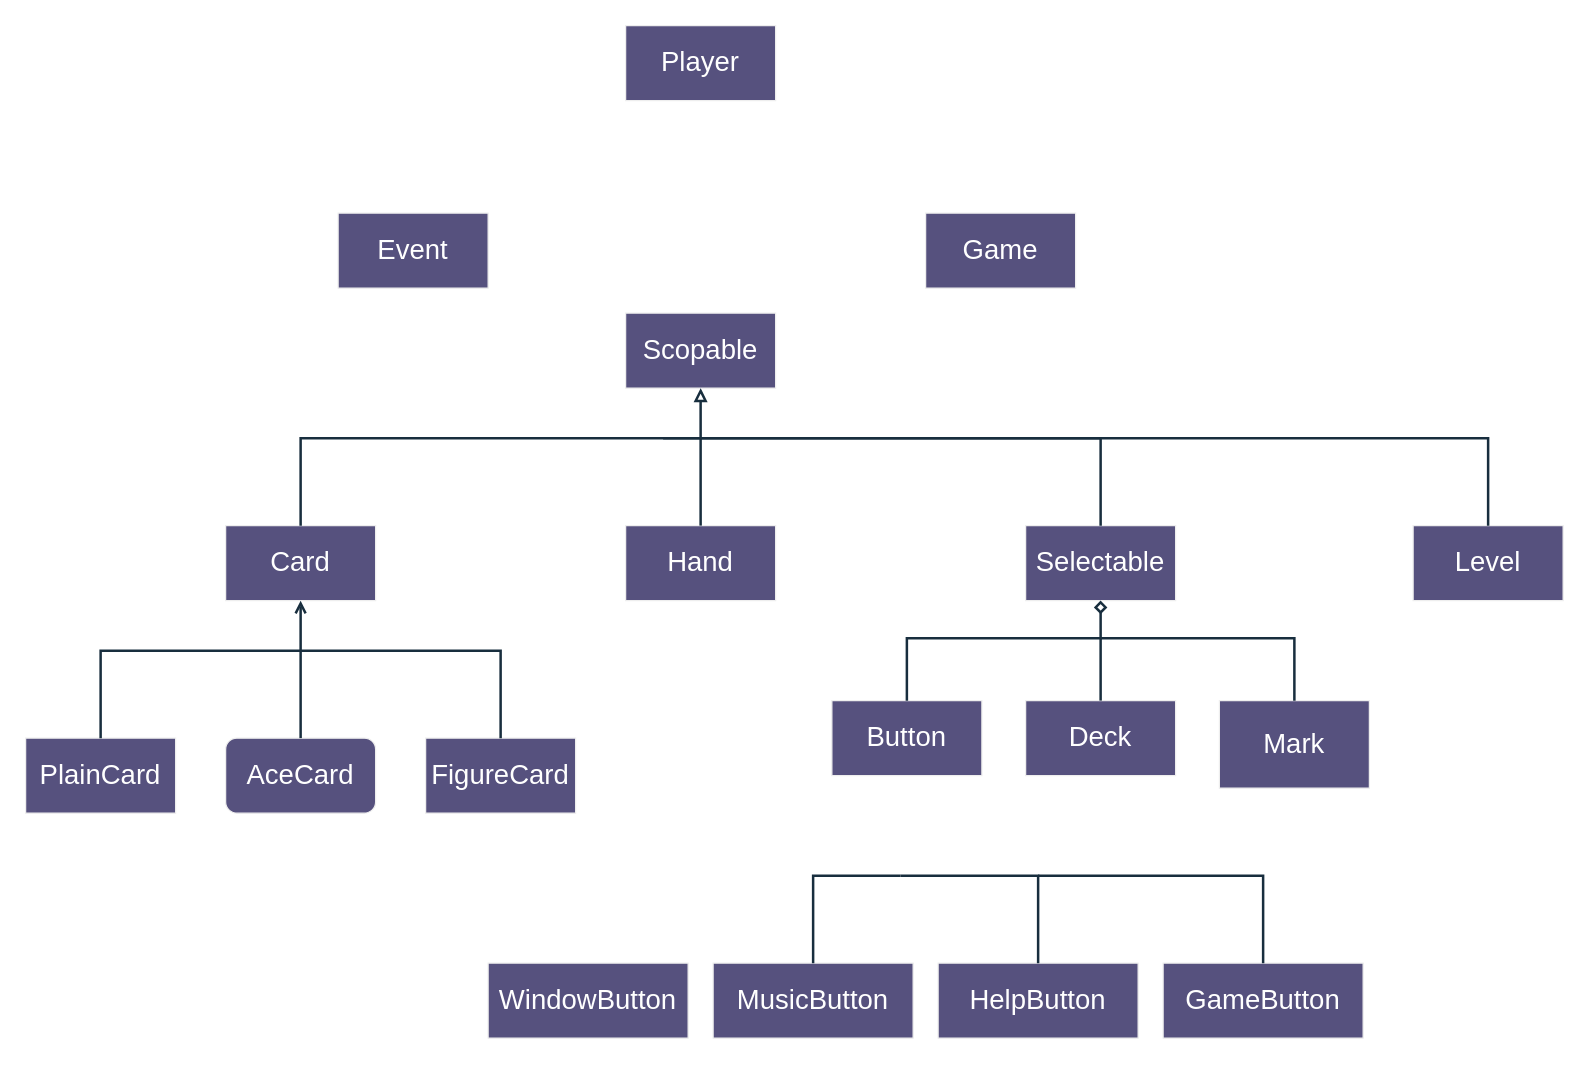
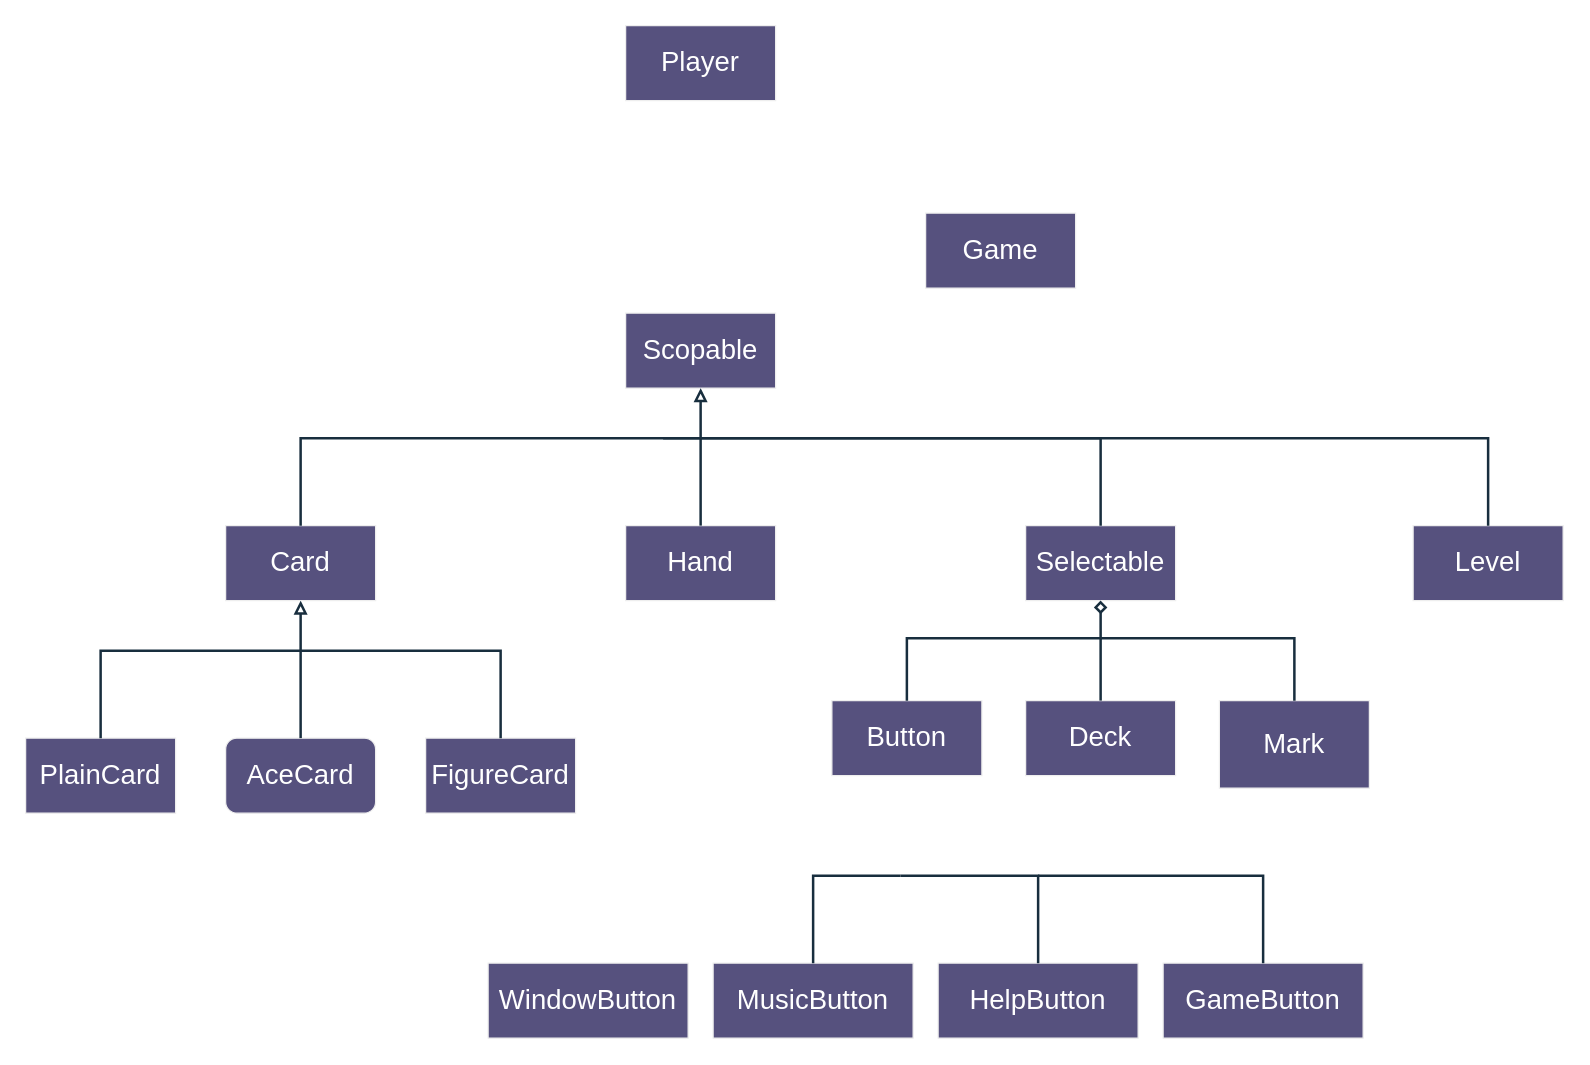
  <mxCell id="0" />
  <mxCell id="1" parent="0" />
  <mxCell id="2" value="&lt;font style=&quot;font-size: 22px;&quot;&gt;Level&lt;/font&gt;" style="rounded=0;whiteSpace=wrap;html=1;labelBackgroundColor=none;fillColor=#56517E;strokeColor=#EEEEEE;fontColor=#FFFFFF;" vertex="1" parent="1"><mxGeometry x="1130" y="420" width="120" height="60" as="geometry" /></mxCell>
  <mxCell id="3" value="&lt;font style=&quot;font-size: 22px;&quot;&gt;Selectable&lt;/font&gt;" style="rounded=0;whiteSpace=wrap;html=1;labelBackgroundColor=none;fillColor=#56517E;strokeColor=#EEEEEE;fontColor=#FFFFFF;" vertex="1" parent="1"><mxGeometry x="820" y="420" width="120" height="60" as="geometry" /></mxCell>
  <mxCell id="4" value="&lt;font style=&quot;font-size: 22px;&quot;&gt;Hand&lt;/font&gt;" style="rounded=0;whiteSpace=wrap;html=1;labelBackgroundColor=none;fillColor=#56517E;strokeColor=#EEEEEE;fontColor=#FFFFFF;" vertex="1" parent="1"><mxGeometry x="500" y="420" width="120" height="60" as="geometry" /></mxCell>
  <mxCell id="5" value="&lt;font style=&quot;font-size: 22px;&quot;&gt;Scopable&lt;/font&gt;" style="rounded=0;whiteSpace=wrap;html=1;labelBackgroundColor=none;fillColor=#56517E;strokeColor=#EEEEEE;fontColor=#FFFFFF;" vertex="1" parent="1"><mxGeometry x="500" y="250" width="120" height="60" as="geometry" /></mxCell>
  <mxCell id="6" value="&lt;font style=&quot;font-size: 22px;&quot;&gt;PlainCard&lt;/font&gt;" style="rounded=0;whiteSpace=wrap;html=1;labelBackgroundColor=none;fillColor=#56517E;strokeColor=#EEEEEE;fontColor=#FFFFFF;" vertex="1" parent="1"><mxGeometry x="20" y="590" width="120" height="60" as="geometry" /></mxCell>
  <mxCell id="7" value="&lt;span style=&quot;font-size: 22px;&quot;&gt;AceCard&lt;/span&gt;" style="whiteSpace=wrap;html=1;labelBackgroundColor=none;fillColor=#56517E;strokeColor=#EEEEEE;fontColor=#FFFFFF;rounded=1;" vertex="1" parent="1"><mxGeometry x="180" y="590" width="120" height="60" as="geometry" /></mxCell>
  <mxCell id="8" value="&lt;font style=&quot;font-size: 22px;&quot;&gt;FigureCard&lt;/font&gt;" style="rounded=0;whiteSpace=wrap;html=1;labelBackgroundColor=none;fillColor=#56517E;strokeColor=#EEEEEE;fontColor=#FFFFFF;" vertex="1" parent="1"><mxGeometry x="340" y="590" width="120" height="60" as="geometry" /></mxCell>
  <mxCell id="9" value="&lt;font style=&quot;font-size: 22px;&quot;&gt;Card&lt;/font&gt;" style="rounded=0;whiteSpace=wrap;html=1;labelBackgroundColor=none;fillColor=#56517E;strokeColor=#EEEEEE;fontColor=#FFFFFF;" vertex="1" parent="1"><mxGeometry x="180" y="420" width="120" height="60" as="geometry" /></mxCell>
  <mxCell id="10" value="&lt;font style=&quot;font-size: 22px;&quot;&gt;Game&lt;/font&gt;" style="rounded=0;whiteSpace=wrap;html=1;labelBackgroundColor=none;fillColor=#56517E;strokeColor=#EEEEEE;fontColor=#FFFFFF;" vertex="1" parent="1"><mxGeometry x="740" y="170" width="120" height="60" as="geometry" /></mxCell>
  <mxCell id="11" value="&lt;font style=&quot;font-size: 22px;&quot;&gt;WindowButton&lt;/font&gt;" style="rounded=0;whiteSpace=wrap;html=1;labelBackgroundColor=none;fillColor=#56517E;strokeColor=#EEEEEE;fontColor=#FFFFFF;" vertex="1" parent="1"><mxGeometry x="390" y="770" width="160" height="60" as="geometry" /></mxCell>
  <mxCell id="12" value="&lt;font style=&quot;font-size: 22px;&quot;&gt;Mark&lt;/font&gt;" style="rounded=0;whiteSpace=wrap;html=1;labelBackgroundColor=none;fillColor=#56517E;strokeColor=#EEEEEE;fontColor=#FFFFFF;" vertex="1" parent="1"><mxGeometry x="975" y="560" width="120" height="70" as="geometry" /></mxCell>
  <mxCell id="13" value="&lt;font style=&quot;font-size: 22px;&quot;&gt;Deck&lt;/font&gt;" style="rounded=0;whiteSpace=wrap;html=1;labelBackgroundColor=none;fillColor=#56517E;strokeColor=#EEEEEE;fontColor=#FFFFFF;" vertex="1" parent="1"><mxGeometry x="820" y="560" width="120" height="60" as="geometry" /></mxCell>
  <mxCell id="14" value="&lt;font style=&quot;font-size: 22px;&quot;&gt;Button&lt;/font&gt;" style="rounded=0;whiteSpace=wrap;html=1;labelBackgroundColor=none;fillColor=#56517E;strokeColor=#EEEEEE;fontColor=#FFFFFF;" vertex="1" parent="1"><mxGeometry x="665" y="560" width="120" height="60" as="geometry" /></mxCell>
  <mxCell id="15" value="&lt;font style=&quot;font-size: 22px;&quot;&gt;MusicButton&lt;/font&gt;" style="rounded=0;whiteSpace=wrap;html=1;labelBackgroundColor=none;fillColor=#56517E;strokeColor=#EEEEEE;fontColor=#FFFFFF;" vertex="1" parent="1"><mxGeometry x="570" y="770" width="160" height="60" as="geometry" /></mxCell>
  <mxCell id="16" value="&lt;font style=&quot;font-size: 22px;&quot;&gt;HelpButton&lt;/font&gt;" style="rounded=0;whiteSpace=wrap;html=1;labelBackgroundColor=none;fillColor=#56517E;strokeColor=#EEEEEE;fontColor=#FFFFFF;" vertex="1" parent="1"><mxGeometry x="750" y="770" width="160" height="60" as="geometry" /></mxCell>
  <mxCell id="17" value="&lt;font style=&quot;font-size: 22px;&quot;&gt;GameButton&lt;/font&gt;" style="rounded=0;whiteSpace=wrap;html=1;labelBackgroundColor=none;fillColor=#56517E;strokeColor=#EEEEEE;fontColor=#FFFFFF;" vertex="1" parent="1"><mxGeometry x="930" y="770" width="160" height="60" as="geometry" /></mxCell>
  <mxCell id="18" value="&lt;font style=&quot;font-size: 22px;&quot;&gt;Player&lt;/font&gt;" style="rounded=0;whiteSpace=wrap;html=1;labelBackgroundColor=none;fillColor=#56517E;strokeColor=#EEEEEE;fontColor=#FFFFFF;" vertex="1" parent="1"><mxGeometry x="500" y="20" width="120" height="60" as="geometry" /></mxCell>
- <mxCell id="19" value="&lt;font style=&quot;font-size: 22px;&quot;&gt;Event&lt;/font&gt;" style="rounded=0;whiteSpace=wrap;html=1;labelBackgroundColor=none;fillColor=#56517E;strokeColor=#EEEEEE;fontColor=#FFFFFF;" vertex="1" parent="1"><mxGeometry x="270" y="170" width="120" height="60" as="geometry" /></mxCell>
  <mxCell id="20" value="" style="endArrow=block;html=1;rounded=0;entryX=0.5;entryY=1;entryDx=0;entryDy=0;exitX=0.5;exitY=0;exitDx=0;exitDy=0;endFill=0;strokeWidth=2;labelBackgroundColor=none;strokeColor=#182E3E;fontColor=default;" edge="1" parent="1" source="9" target="5"><mxGeometry width="50" height="50" relative="1" as="geometry"><mxPoint x="840" y="560" as="sourcePoint" /><mxPoint x="890" y="510" as="targetPoint" /><Array as="points"><mxPoint x="240" y="350" /><mxPoint x="560" y="350" /></Array></mxGeometry></mxCell>
  <mxCell id="21" value="" style="endArrow=none;html=1;rounded=0;entryX=0.5;entryY=0;entryDx=0;entryDy=0;strokeWidth=2;labelBackgroundColor=none;strokeColor=#182E3E;fontColor=default;" edge="1" parent="1" target="4"><mxGeometry width="50" height="50" relative="1" as="geometry"><mxPoint x="560" y="350" as="sourcePoint" /><mxPoint x="700" y="430" as="targetPoint" /></mxGeometry></mxCell>
  <mxCell id="22" value="" style="endArrow=none;html=1;rounded=0;entryX=0.5;entryY=0;entryDx=0;entryDy=0;strokeWidth=2;labelBackgroundColor=none;strokeColor=#182E3E;fontColor=default;" edge="1" parent="1" target="2"><mxGeometry width="50" height="50" relative="1" as="geometry"><mxPoint x="560" y="350" as="sourcePoint" /><mxPoint x="570" y="430" as="targetPoint" /><Array as="points"><mxPoint x="1190" y="350" /></Array></mxGeometry></mxCell>
- <mxCell id="23" value="" style="endArrow=open;html=1;rounded=0;entryX=0.5;entryY=1;entryDx=0;entryDy=0;exitX=0.5;exitY=0;exitDx=0;exitDy=0;endFill=0;strokeWidth=2;labelBackgroundColor=none;strokeColor=#182E3E;fontColor=default;" edge="1" parent="1" source="6" target="9"><mxGeometry width="50" height="50" relative="1" as="geometry"><mxPoint x="-130" y="590" as="sourcePoint" /><mxPoint x="230" y="480" as="targetPoint" /><Array as="points"><mxPoint x="80" y="520" /><mxPoint x="240" y="520" /></Array></mxGeometry></mxCell>
+ <mxCell id="23" value="" style="endArrow=block;html=1;rounded=0;entryX=0.5;entryY=1;entryDx=0;entryDy=0;exitX=0.5;exitY=0;exitDx=0;exitDy=0;endFill=0;strokeWidth=2;labelBackgroundColor=none;strokeColor=#182E3E;fontColor=default;" edge="1" parent="1" source="6" target="9"><mxGeometry width="50" height="50" relative="1" as="geometry"><mxPoint x="-130" y="590" as="sourcePoint" /><mxPoint x="230" y="480" as="targetPoint" /><Array as="points"><mxPoint x="80" y="520" /><mxPoint x="240" y="520" /></Array></mxGeometry></mxCell>
  <mxCell id="24" value="" style="endArrow=none;html=1;rounded=0;entryX=0.5;entryY=0;entryDx=0;entryDy=0;strokeWidth=2;labelBackgroundColor=none;strokeColor=#182E3E;fontColor=default;" edge="1" parent="1" target="7"><mxGeometry width="50" height="50" relative="1" as="geometry"><mxPoint x="240" y="520" as="sourcePoint" /><mxPoint x="890" y="430" as="targetPoint" /><Array as="points"><mxPoint x="240" y="560" /></Array></mxGeometry></mxCell>
  <mxCell id="25" value="" style="endArrow=none;html=1;rounded=0;entryX=0.5;entryY=0;entryDx=0;entryDy=0;strokeWidth=2;labelBackgroundColor=none;strokeColor=#182E3E;fontColor=default;" edge="1" parent="1" target="8"><mxGeometry width="50" height="50" relative="1" as="geometry"><mxPoint x="240" y="520" as="sourcePoint" /><mxPoint y="600" as="targetPoint" x="250" /><Array as="points"><mxPoint x="400" y="520" /></Array></mxGeometry></mxCell>
  <mxCell id="26" value="" style="endArrow=none;html=1;rounded=0;entryX=0.5;entryY=0;entryDx=0;entryDy=0;strokeWidth=2;labelBackgroundColor=none;strokeColor=#182E3E;fontColor=default;" edge="1" parent="1" target="15"><mxGeometry width="50" height="50" relative="1" as="geometry"><mxPoint x="720" y="700" as="sourcePoint" /><mxPoint x="1200" y="430" as="targetPoint" /><Array as="points"><mxPoint x="650" y="700" /></Array></mxGeometry></mxCell>
  <mxCell id="27" value="" style="endArrow=none;html=1;rounded=0;entryX=0.5;entryY=0;entryDx=0;entryDy=0;strokeWidth=2;labelBackgroundColor=none;strokeColor=#182E3E;fontColor=default;" edge="1" parent="1" target="16"><mxGeometry width="50" height="50" relative="1" as="geometry"><mxPoint x="720" y="700" as="sourcePoint" /><mxPoint x="830" y="770" as="targetPoint" /><Array as="points"><mxPoint x="830" y="700" /></Array></mxGeometry></mxCell>
  <mxCell id="28" value="" style="endArrow=none;html=1;rounded=0;entryX=0.5;entryY=0;entryDx=0;entryDy=0;strokeWidth=2;labelBackgroundColor=none;strokeColor=#182E3E;fontColor=default;" edge="1" parent="1" target="17"><mxGeometry width="50" height="50" relative="1" as="geometry"><mxPoint x="830" y="700" as="sourcePoint" /><mxPoint x="1020" y="770" as="targetPoint" /><Array as="points"><mxPoint x="1010" y="700" /></Array></mxGeometry></mxCell>
  <mxCell id="29" value="" style="endArrow=none;html=1;rounded=0;entryX=0.5;entryY=0;entryDx=0;entryDy=0;strokeWidth=2;labelBackgroundColor=none;strokeColor=#182E3E;fontColor=default;" edge="1" parent="1" target="3"><mxGeometry width="50" height="50" relative="1" as="geometry"><mxPoint x="530" y="350" as="sourcePoint" /><mxPoint x="1160" y="420" as="targetPoint" /><Array as="points"><mxPoint x="880" y="350" /></Array></mxGeometry></mxCell>
  <mxCell id="30" value="" style="endArrow=diamond;html=1;rounded=0;entryX=0.5;entryY=1;entryDx=0;entryDy=0;exitX=0.5;exitY=0;exitDx=0;exitDy=0;endFill=0;strokeWidth=2;labelBackgroundColor=none;strokeColor=#182E3E;fontColor=default;" edge="1" parent="1" source="14" target="3"><mxGeometry width="50" height="50" relative="1" as="geometry"><mxPoint x="480" y="780" as="sourcePoint" /><mxPoint x="735" y="630" as="targetPoint" /><Array as="points"><mxPoint x="725" y="510" /><mxPoint x="880" y="510" /></Array></mxGeometry></mxCell>
  <mxCell id="31" value="" style="endArrow=none;html=1;rounded=0;entryX=0.5;entryY=0;entryDx=0;entryDy=0;strokeWidth=2;labelBackgroundColor=none;strokeColor=#182E3E;fontColor=default;" edge="1" parent="1" target="13"><mxGeometry width="50" height="50" relative="1" as="geometry"><mxPoint x="880" y="510" as="sourcePoint" /><mxPoint x="1020" y="780" as="targetPoint" /><Array as="points" /></mxGeometry></mxCell>
  <mxCell id="32" value="" style="endArrow=none;html=1;rounded=0;entryX=0.5;entryY=0;entryDx=0;entryDy=0;strokeWidth=2;labelBackgroundColor=none;strokeColor=#182E3E;fontColor=default;" edge="1" parent="1" target="12"><mxGeometry width="50" height="50" relative="1" as="geometry"><mxPoint x="880" y="510" as="sourcePoint" /><mxPoint x="890" y="570" as="targetPoint" /><Array as="points"><mxPoint x="1035" y="510" /></Array></mxGeometry></mxCell>
